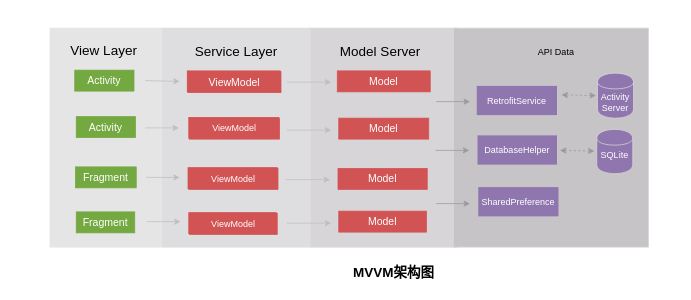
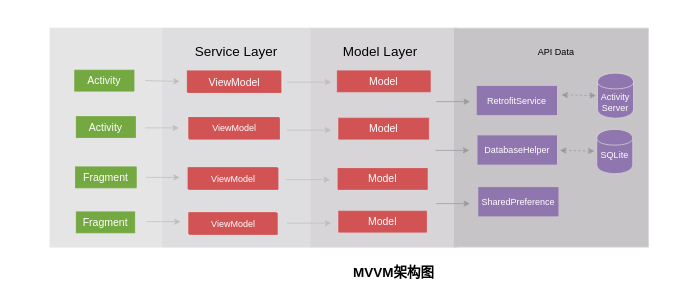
  <mxCell id="0" />
  <mxCell id="1" parent="0" />
  <mxCell id="2" value="&amp;nbsp;&amp;nbsp;" style="text;html=1;strokeColor=none;fillColor=none;align=center;verticalAlign=middle;whiteSpace=wrap;rounded=0;" parent="1" vertex="1"><mxGeometry width="879" height="358" as="geometry" x="20" y="20" /></mxCell>
  <mxCell id="3" value="" style="text;html=1;strokeColor=#D8D5D8;fillColor=#D8D5D8;align=center;verticalAlign=middle;whiteSpace=wrap;rounded=0;fontColor=#ffffff;" parent="1" vertex="1"><mxGeometry x="412" y="37" width="197" height="292" as="geometry" /></mxCell>
  <mxCell id="4" value="" style="text;html=1;strokeColor=#E5E5E5;fillColor=#E5E5E5;align=center;verticalAlign=middle;whiteSpace=wrap;rounded=0;fontColor=#ffffff;" parent="1" vertex="1"><mxGeometry x="66" y="37" width="150" height="292" as="geometry" /></mxCell>
- <mxCell id="5" value="&lt;font style=&quot;font-size: 18px&quot;&gt;View Layer&lt;/font&gt;" style="text;html=1;strokeColor=none;fillColor=none;align=center;verticalAlign=middle;whiteSpace=wrap;rounded=0;" parent="1" vertex="1"><mxGeometry x="86" y="57" width="104" height="20" as="geometry" /></mxCell>
  <mxCell id="6" value="&lt;font color=&quot;#ffffff&quot; style=&quot;font-size: 14px&quot;&gt;Activity&lt;/font&gt;" style="text;html=1;align=center;verticalAlign=middle;whiteSpace=wrap;rounded=0;gradientColor=none;fillColor=#74A840;strokeColor=#74A840;" parent="1" vertex="1"><mxGeometry x="99" y="93" width="79" height="28" as="geometry" /></mxCell>
  <mxCell id="7" value="&lt;font color=&quot;#ffffff&quot; style=&quot;font-size: 14px&quot;&gt;Activity&lt;/font&gt;" style="text;html=1;align=center;verticalAlign=middle;whiteSpace=wrap;rounded=0;gradientColor=none;fillColor=#74A840;strokeColor=#74A840;" parent="1" vertex="1"><mxGeometry x="101" y="155" width="79" height="28" as="geometry" /></mxCell>
  <mxCell id="8" value="&lt;font color=&quot;#ffffff&quot; style=&quot;font-size: 14px&quot;&gt;Fragment&lt;br&gt;&lt;/font&gt;" style="text;html=1;align=center;verticalAlign=middle;whiteSpace=wrap;rounded=0;gradientColor=none;fillColor=#74A840;strokeColor=#74A840;" parent="1" vertex="1"><mxGeometry x="100" y="222" width="81" height="28" as="geometry" /></mxCell>
  <mxCell id="9" value="&lt;font color=&quot;#ffffff&quot; style=&quot;font-size: 14px&quot;&gt;Fragment&lt;/font&gt;" style="text;html=1;align=center;verticalAlign=middle;whiteSpace=wrap;rounded=0;gradientColor=none;fillColor=#74A840;strokeColor=#74A840;" parent="1" vertex="1"><mxGeometry x="101" y="282" width="78" height="28" as="geometry" /></mxCell>
  <mxCell id="10" value="" style="text;html=1;strokeColor=#DEDEE0;fillColor=#DEDEE0;align=center;verticalAlign=middle;whiteSpace=wrap;rounded=0;fontColor=#ffffff;" parent="1" vertex="1"><mxGeometry x="216" y="37" width="197" height="292" as="geometry" /></mxCell>
  <mxCell id="11" value="&lt;font style=&quot;font-size: 18px&quot;&gt;Service Layer&lt;/font&gt;" style="text;html=1;strokeColor=none;fillColor=none;align=center;verticalAlign=middle;whiteSpace=wrap;rounded=0;" parent="1" vertex="1"><mxGeometry x="236" y="58" width="157" height="20" as="geometry" /></mxCell>
  <mxCell id="12" value="&lt;font color=&quot;#ffffff&quot; style=&quot;font-size: 14px&quot;&gt;Presenter&lt;/font&gt;" style="text;html=1;align=center;verticalAlign=middle;whiteSpace=wrap;rounded=0;gradientColor=none;fillColor=#D25353;strokeColor=#D25353;" parent="1" vertex="1"><mxGeometry x="249" y="94" width="124" height="28" as="geometry" /></mxCell>
  <mxCell id="13" value="&lt;span&gt;&lt;font color=&quot;#ffffff&quot; style=&quot;font-size: 14px&quot;&gt;Presenter&lt;/font&gt;&lt;/span&gt;&lt;br&gt;" style="text;html=1;align=center;verticalAlign=middle;whiteSpace=wrap;rounded=0;gradientColor=none;fillColor=#D25353;strokeColor=#D25353;" parent="1" vertex="1"><mxGeometry x="251" y="156" width="120" height="28" as="geometry" /></mxCell>
  <mxCell id="14" value="&lt;font color=&quot;#ffffff&quot; style=&quot;font-size: 14px&quot;&gt;Presenter&lt;br&gt;&lt;/font&gt;" style="text;html=1;align=center;verticalAlign=middle;whiteSpace=wrap;rounded=0;gradientColor=none;fillColor=#D25353;strokeColor=#D25353;" parent="1" vertex="1"><mxGeometry x="250" y="223" width="119" height="28" as="geometry" /></mxCell>
  <mxCell id="15" value="&lt;font color=&quot;#ffffff&quot; style=&quot;font-size: 14px&quot;&gt;Presenter&lt;/font&gt;" style="text;html=1;align=center;verticalAlign=middle;whiteSpace=wrap;rounded=0;gradientColor=none;fillColor=#D25353;strokeColor=#D25353;" parent="1" vertex="1"><mxGeometry x="251" y="283" width="117" height="28" as="geometry" /></mxCell>
  <mxCell id="16" value="" style="endArrow=classic;startArrow=none;html=1;strokeColor=#C0BDC1;jumpStyle=none;startFill=0;" parent="1" edge="1"><mxGeometry width="50" height="50" relative="1" as="geometry"><mxPoint x="193" y="107" as="sourcePoint" /><mxPoint x="239" y="108" as="targetPoint" /></mxGeometry></mxCell>
  <mxCell id="17" value="" style="endArrow=classic;startArrow=none;html=1;strokeColor=#C0BDC1;jumpStyle=none;startFill=0;" parent="1" edge="1"><mxGeometry width="50" height="50" relative="1" as="geometry"><mxPoint x="193" y="170" as="sourcePoint" /><mxPoint x="238" y="170" as="targetPoint" /></mxGeometry></mxCell>
  <mxCell id="18" value="" style="endArrow=classic;startArrow=none;html=1;strokeColor=#C0BDC1;jumpStyle=none;startFill=0;" parent="1" edge="1"><mxGeometry width="50" height="50" relative="1" as="geometry"><mxPoint x="194" y="236" as="sourcePoint" /><mxPoint x="239" y="236" as="targetPoint" /></mxGeometry></mxCell>
  <mxCell id="19" value="" style="endArrow=classic;startArrow=none;html=1;strokeColor=#C0BDC1;jumpStyle=none;startFill=0;" parent="1" edge="1"><mxGeometry width="50" height="50" relative="1" as="geometry"><mxPoint x="195" y="295" as="sourcePoint" /><mxPoint x="240" y="295" as="targetPoint" /></mxGeometry></mxCell>
  <mxCell id="20" value="&lt;font color=&quot;#ffffff&quot;&gt;&lt;span style=&quot;font-size: 14px&quot;&gt;ViewModel&lt;/span&gt;&lt;/font&gt;" style="text;html=1;align=center;verticalAlign=middle;whiteSpace=wrap;rounded=0;gradientColor=none;fillColor=#D25353;strokeColor=#D25353;" parent="1" vertex="1"><mxGeometry x="250" y="95" width="124" height="28" as="geometry" /></mxCell>
  <mxCell id="21" value="&lt;span&gt;&lt;font color=&quot;#ffffff&quot;&gt;ViewModel&lt;/font&gt;&lt;/span&gt;&lt;br&gt;" style="text;html=1;align=center;verticalAlign=middle;whiteSpace=wrap;rounded=0;gradientColor=none;fillColor=#D25353;strokeColor=#D25353;" parent="1" vertex="1"><mxGeometry x="252" y="157" width="120" height="28" as="geometry" /></mxCell>
  <mxCell id="22" value="&lt;span&gt;&lt;font color=&quot;#ffffff&quot;&gt;ViewModel&lt;/font&gt;&lt;/span&gt;&lt;font color=&quot;#ffffff&quot;&gt;&lt;br&gt;&lt;/font&gt;" style="text;html=1;align=center;verticalAlign=middle;whiteSpace=wrap;rounded=0;gradientColor=none;fillColor=#D25353;strokeColor=#D25353;" parent="1" vertex="1"><mxGeometry x="251" y="224" width="119" height="28" as="geometry" /></mxCell>
  <mxCell id="23" value="&lt;span&gt;&lt;font color=&quot;#ffffff&quot;&gt;ViewModel&lt;/font&gt;&lt;/span&gt;&lt;br&gt;" style="text;html=1;align=center;verticalAlign=middle;whiteSpace=wrap;rounded=0;gradientColor=none;fillColor=#D25353;strokeColor=#D25353;" parent="1" vertex="1"><mxGeometry x="252" y="284" width="117" height="28" as="geometry" /></mxCell>
  <mxCell id="24" value="&lt;font color=&quot;#ffffff&quot; style=&quot;font-size: 14px&quot;&gt;Model&lt;/font&gt;" style="text;html=1;align=center;verticalAlign=middle;whiteSpace=wrap;rounded=0;gradientColor=none;fillColor=#D25353;strokeColor=#D25353;" parent="1" vertex="1"><mxGeometry x="449" y="94" width="124" height="28" as="geometry" /></mxCell>
  <mxCell id="25" value="&lt;span&gt;&lt;font color=&quot;#ffffff&quot; style=&quot;font-size: 14px&quot;&gt;Model&lt;/font&gt;&lt;/span&gt;&lt;br&gt;" style="text;html=1;align=center;verticalAlign=middle;whiteSpace=wrap;rounded=0;gradientColor=none;fillColor=#D25353;strokeColor=#D25353;" parent="1" vertex="1"><mxGeometry x="451" y="157" width="120" height="28" as="geometry" /></mxCell>
  <mxCell id="26" value="&lt;font color=&quot;#ffffff&quot; style=&quot;font-size: 14px&quot;&gt;Model&lt;br&gt;&lt;/font&gt;" style="text;html=1;align=center;verticalAlign=middle;whiteSpace=wrap;rounded=0;gradientColor=none;fillColor=#D25353;strokeColor=#D25353;" parent="1" vertex="1"><mxGeometry x="450" y="224" width="119" height="28" as="geometry" /></mxCell>
  <mxCell id="27" value="&lt;font color=&quot;#ffffff&quot; style=&quot;font-size: 14px&quot;&gt;Model&lt;/font&gt;" style="text;html=1;align=center;verticalAlign=middle;whiteSpace=wrap;rounded=0;gradientColor=none;fillColor=#D25353;strokeColor=#D25353;" parent="1" vertex="1"><mxGeometry x="451" y="281" width="117" height="28" as="geometry" /></mxCell>
- <mxCell id="28" value="&lt;font style=&quot;font-size: 18px&quot;&gt;Model Server&lt;/font&gt;" style="text;html=1;strokeColor=none;fillColor=none;align=center;verticalAlign=middle;whiteSpace=wrap;rounded=0;fontStyle=0;fontColor=#000000;" parent="1" vertex="1"><mxGeometry x="428" y="58" width="157" height="20" as="geometry" /></mxCell>
+ <mxCell id="28" value="&lt;font style=&quot;font-size: 18px&quot;&gt;Model Layer&lt;/font&gt;" style="text;html=1;strokeColor=none;fillColor=none;align=center;verticalAlign=middle;whiteSpace=wrap;rounded=0;fontStyle=0;fontColor=#000000;" parent="1" vertex="1"><mxGeometry x="428" y="58" width="157" height="20" as="geometry" /></mxCell>
  <mxCell id="29" value="" style="endArrow=classic;html=1;strokeColor=#C0BDC1;fontColor=#000000;" parent="1" edge="1"><mxGeometry width="50" height="50" relative="1" as="geometry"><mxPoint x="382" y="297" as="sourcePoint" /><mxPoint x="441" y="297" as="targetPoint" /></mxGeometry></mxCell>
  <mxCell id="30" value="" style="endArrow=classic;html=1;strokeColor=#C0BDC1;fontColor=#000000;" parent="1" edge="1"><mxGeometry width="50" height="50" relative="1" as="geometry"><mxPoint x="380.5" y="239" as="sourcePoint" /><mxPoint x="439.5" y="239" as="targetPoint" /></mxGeometry></mxCell>
  <mxCell id="31" value="" style="endArrow=classic;html=1;strokeColor=#C0BDC1;fontColor=#000000;" parent="1" edge="1"><mxGeometry width="50" height="50" relative="1" as="geometry"><mxPoint x="382" y="173" as="sourcePoint" /><mxPoint x="441" y="173" as="targetPoint" /></mxGeometry></mxCell>
  <mxCell id="32" value="" style="endArrow=classic;html=1;strokeColor=#C0BDC1;fontColor=#000000;" parent="1" edge="1"><mxGeometry width="50" height="50" relative="1" as="geometry"><mxPoint x="382" y="109" as="sourcePoint" /><mxPoint x="441" y="109" as="targetPoint" /></mxGeometry></mxCell>
  <mxCell id="33" value="" style="text;html=1;strokeColor=#D8D5D8;fillColor=#C7C4C7;align=center;verticalAlign=middle;whiteSpace=wrap;rounded=0;fontColor=#ffffff;" parent="1" vertex="1"><mxGeometry x="604" y="37" width="260" height="292" as="geometry" /></mxCell>
  <mxCell id="34" value="API Data" style="text;html=1;strokeColor=none;fillColor=none;align=center;verticalAlign=middle;whiteSpace=wrap;rounded=0;fontColor=#000000;" parent="1" vertex="1"><mxGeometry x="706" y="59" width="70" height="20" as="geometry" /></mxCell>
  <mxCell id="35" value="RetrofitService" style="text;html=1;strokeColor=none;fillColor=#8F76AE;align=center;verticalAlign=middle;whiteSpace=wrap;rounded=0;fontColor=#ffffff;" parent="1" vertex="1"><mxGeometry x="635" y="114" width="107" height="39" as="geometry" /></mxCell>
  <mxCell id="36" value="DatabaseHelper" style="text;html=1;strokeColor=none;fillColor=#8F76AE;align=center;verticalAlign=middle;whiteSpace=wrap;rounded=0;fontColor=#ffffff;" parent="1" vertex="1"><mxGeometry x="636" y="180" width="106" height="39" as="geometry" /></mxCell>
  <mxCell id="37" value="SharedPreference" style="text;html=1;strokeColor=none;fillColor=#8F76AE;align=center;verticalAlign=middle;whiteSpace=wrap;rounded=0;fontColor=#ffffff;" parent="1" vertex="1"><mxGeometry x="637" y="249" width="107" height="39" as="geometry" /></mxCell>
  <mxCell id="38" value="" style="shape=cylinder;whiteSpace=wrap;html=1;boundedLbl=1;backgroundOutline=1;strokeColor=#D8D5D8;strokeWidth=1;fillColor=#8F76AE;gradientColor=none;fontColor=#ffffff;" parent="1" vertex="1"><mxGeometry x="795" y="172" width="48" height="59" as="geometry" /></mxCell>
  <mxCell id="39" value="SQLite" style="text;html=1;strokeColor=none;fillColor=none;align=center;verticalAlign=middle;whiteSpace=wrap;rounded=0;fontColor=#ffffff;" parent="1" vertex="1"><mxGeometry x="799" y="197" width="40" height="19" as="geometry" /></mxCell>
  <mxCell id="40" value="Activity&lt;br&gt;Server" style="shape=cylinder;whiteSpace=wrap;html=1;boundedLbl=1;backgroundOutline=1;strokeColor=#D8D5D8;strokeWidth=1;fillColor=#8F76AE;gradientColor=none;fontColor=#ffffff;" parent="1" vertex="1"><mxGeometry x="796" y="97" width="48" height="60" as="geometry" /></mxCell>
  <mxCell id="41" value="" style="endArrow=classic;startArrow=classic;html=1;strokeColor=#9B989C;jumpStyle=none;dashed=1;" parent="1" edge="1"><mxGeometry width="50" height="50" relative="1" as="geometry"><mxPoint x="748" y="126" as="sourcePoint" /><mxPoint x="794" y="127" as="targetPoint" /></mxGeometry></mxCell>
  <mxCell id="42" value="" style="endArrow=classic;startArrow=classic;html=1;strokeColor=#9B989C;jumpStyle=none;dashed=1;" parent="1" edge="1"><mxGeometry width="50" height="50" relative="1" as="geometry"><mxPoint x="746" y="200" as="sourcePoint" /><mxPoint x="792" y="201" as="targetPoint" /></mxGeometry></mxCell>
  <mxCell id="43" value="" style="endArrow=classic;startArrow=none;html=1;strokeColor=#9B989C;jumpStyle=none;startFill=0;" parent="1" edge="1"><mxGeometry width="50" height="50" relative="1" as="geometry"><mxPoint x="581" y="135" as="sourcePoint" /><mxPoint x="626" y="135" as="targetPoint" /></mxGeometry></mxCell>
  <mxCell id="44" value="" style="endArrow=classic;startArrow=none;html=1;strokeColor=#9B989C;jumpStyle=none;startFill=0;" parent="1" edge="1"><mxGeometry width="50" height="50" relative="1" as="geometry"><mxPoint x="580" y="200" as="sourcePoint" /><mxPoint x="625" y="200" as="targetPoint" /></mxGeometry></mxCell>
  <mxCell id="45" value="" style="endArrow=classic;startArrow=none;html=1;strokeColor=#9B989C;jumpStyle=none;startFill=0;" parent="1" edge="1"><mxGeometry width="50" height="50" relative="1" as="geometry"><mxPoint x="581" y="271" as="sourcePoint" /><mxPoint x="626" y="271" as="targetPoint" /></mxGeometry></mxCell>
  <mxCell id="46" value="&lt;font style=&quot;font-size: 18px&quot;&gt;&lt;b&gt;MVVM架构图&lt;/b&gt;&lt;/font&gt;" style="text;html=1;strokeColor=none;fillColor=none;align=center;verticalAlign=middle;whiteSpace=wrap;rounded=0;fontColor=#000000;" parent="1" vertex="1"><mxGeometry x="467" y="353" width="115" height="20" as="geometry" /></mxCell>
